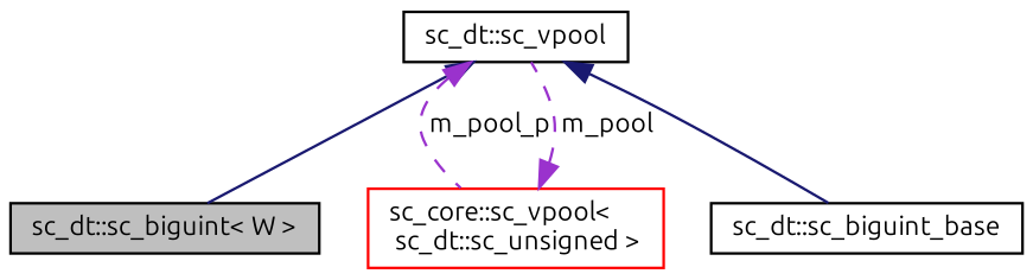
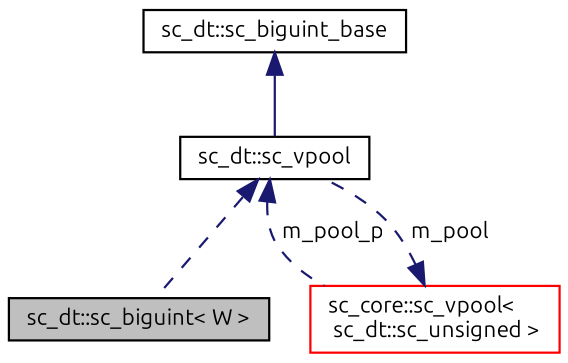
  digraph {
    fontname=Ubuntu
    node [color=black fillcolor=white fontname=Ubuntu fontsize=10 shape=record style=filled]
    edge [color=midnightblue dir=back fontname=Ubuntu fontsize=10 labelfontname=FreeSans labelfontsize=10 style=solid]
    n1 [fillcolor=grey75 fontcolor=black height=0.2 label="sc_dt::sc_biguint\< W \>" width=0.4]
    n2 [height=0.2 label="sc_dt::sc_vpool" width=0.4]
    n3 [color=red height=0.2 label="sc_core::sc_vpool\<\l sc_dt::sc_unsigned \>" width=0.4]
    n4 [height=0.2 label="sc_dt::sc_biguint_base" width=0.4]
-   n2 -> n1
-   n2 -> n3 [color=darkorchid3 label=" m_pool_p" style=dashed]
-   n3 -> n2 [color=darkorchid3 label=" m_pool" style=dashed]
-   n2 -> n4
+   n2 -> n1 [style=dashed]
+   n2 -> n3 [label=" m_pool_p" style=dashed]
+   n3 -> n2 [label=" m_pool" style=dashed]
+   n4 -> n2
  }
